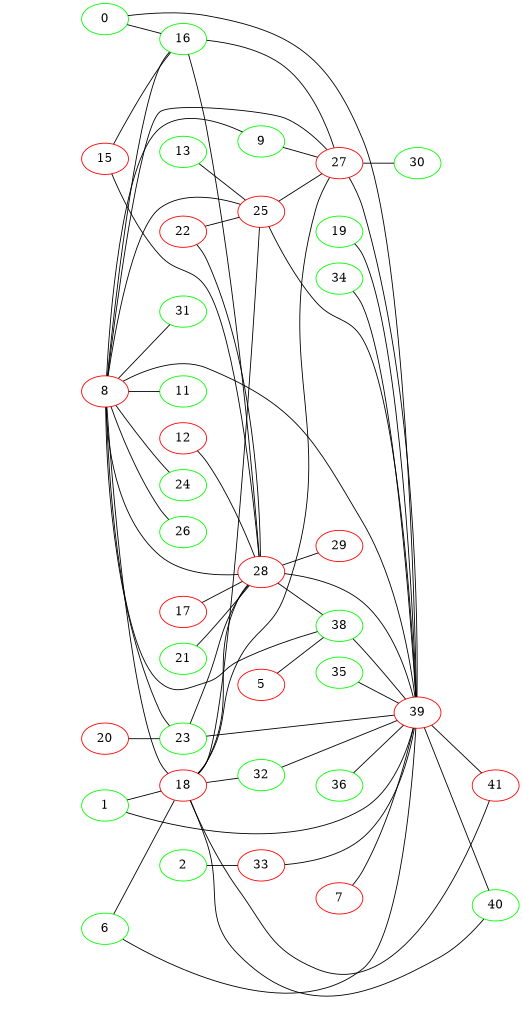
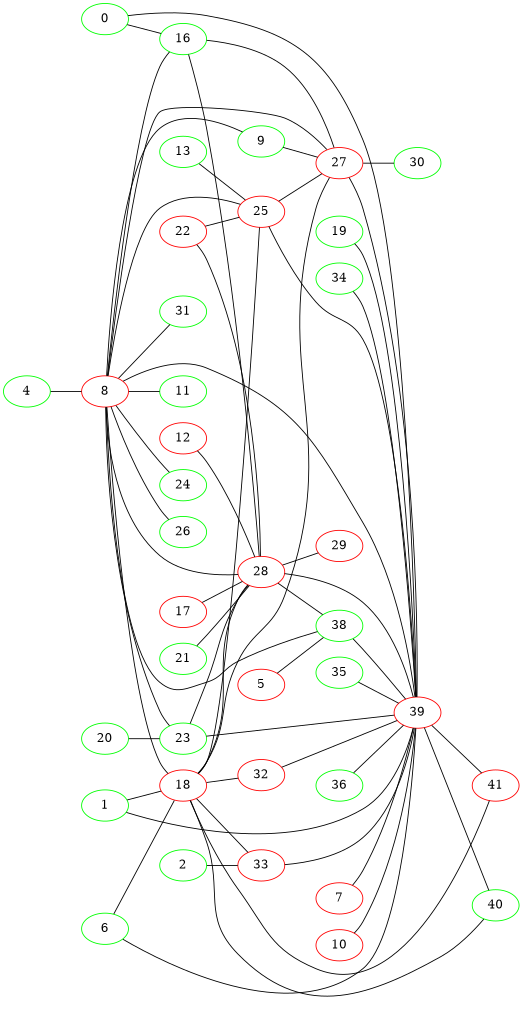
  strict graph {
    rankdir=LR
    node [color=green]
    0
    16
    39 [color=red]
    27 [color=red]
    28 [color=red]
    40
    41 [color=red]
    30
    38
    29 [color=red]
    1
    18 [color=red]
    33 [color=red]
    25 [color=red]
-   32
+   32 [color=red]
    2
    8 [color=red]
+   4
    9
    11
    23
    24
    26
    31
    5 [color=red]
    6
    7 [color=red]
+   10 [color=red]
    12 [color=red]
    13
-   15 [color=red]
    17 [color=red]
    19
-   20 [color=red]
+   20
    21
    22 [color=red]
    34
    35
    36
    0 -- 16
    0 -- 39
    16 -- 27
    16 -- 28
    39 -- 40
    39 -- 41
    27 -- 39
    27 -- 30
    28 -- 39
    28 -- 38
    28 -- 29
    38 -- 39
    1 -- 39
    1 -- 18
    18 -- 27
    18 -- 28
    18 -- 40
    18 -- 41
+   18 -- 33
    18 -- 25
    18 -- 32
    33 -- 39
    25 -- 39
    25 -- 27
    32 -- 39
    2 -- 33
    8 -- 16
    8 -- 39
    8 -- 27
    8 -- 28
    8 -- 38
    8 -- 18
    8 -- 25
    8 -- 9
    8 -- 11
    8 -- 23
    8 -- 24
    8 -- 26
    8 -- 31
+   4 -- 8
    9 -- 27
    23 -- 39
    23 -- 28
    5 -- 38
    6 -- 39
    6 -- 18
    7 -- 39
+   10 -- 39
    12 -- 28
    13 -- 25
-   15 -- 16
-   15 -- 28
    17 -- 28
    19 -- 39
    20 -- 23
    21 -- 28
    22 -- 28
    22 -- 25
    34 -- 39
    35 -- 39
    36 -- 39
  }
